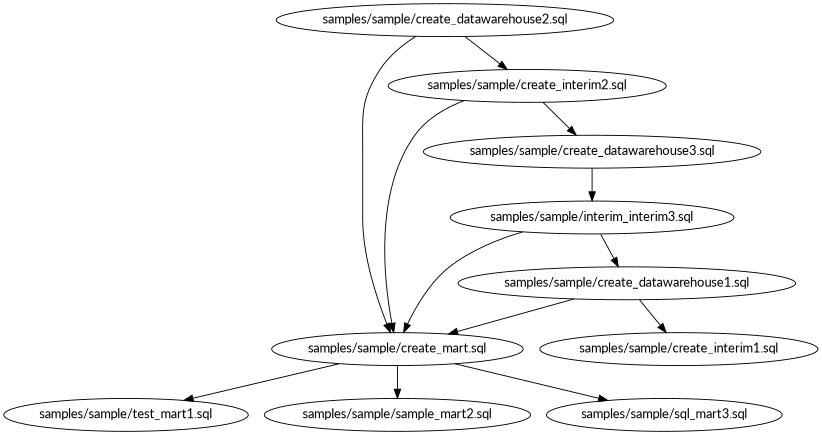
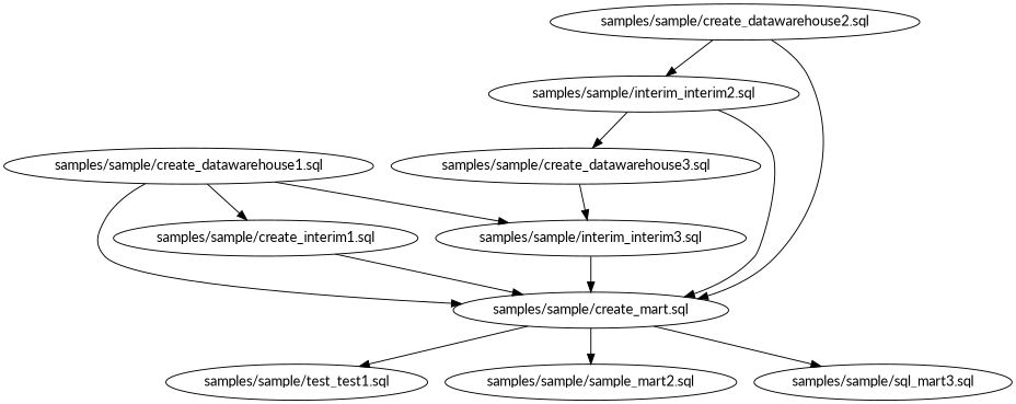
  digraph {
    fontname=Lato
    node [fontname=Lato type=query]
    edge [fontname=Lato]
    n1 [label="samples/sample/create_datawarehouse1.sql"]
    n2 [label="samples/sample/create_interim1.sql"]
    n3 [label="samples/sample/interim_interim3.sql"]
    n4 [label="samples/sample/create_mart.sql"]
-   n5 [label="samples/sample/test_mart1.sql"]
+   n5 [label="samples/sample/test_test1.sql"]
    n6 [label="samples/sample/sample_mart2.sql"]
    n7 [label="samples/sample/sql_mart3.sql"]
    n8 [label="samples/sample/create_datawarehouse2.sql"]
-   n9 [label="samples/sample/create_interim2.sql"]
+   n9 [label="samples/sample/interim_interim2.sql"]
    n10 [label="samples/sample/create_datawarehouse3.sql"]
    n1 -> n2
-   n3 -> n1
+   n1 -> n3
    n1 -> n4
+   n2 -> n4
    n3 -> n4
    n4 -> n5
    n4 -> n6
    n4 -> n7
    n8 -> n4
    n8 -> n9
    n9 -> n4
    n9 -> n10
    n10 -> n3
  }
